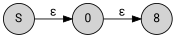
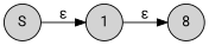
  digraph {
    fontname=Roboto
    rankdir=LR
    node [fontname=Roboto shape=circle style=filled]
    edge [fontname=Roboto]
    n1 [label=S]
-   n2 [label=0]
+   n2 [label=1]
    n3 [label=8]
    n1 -> n2 [label="ε"]
    n2 -> n3 [label="ε"]
  }
